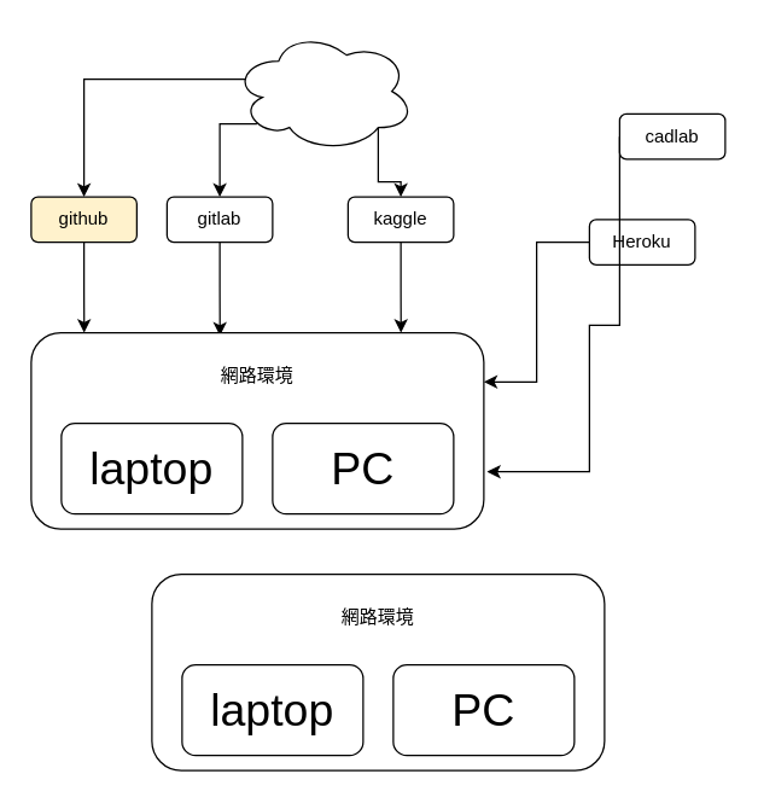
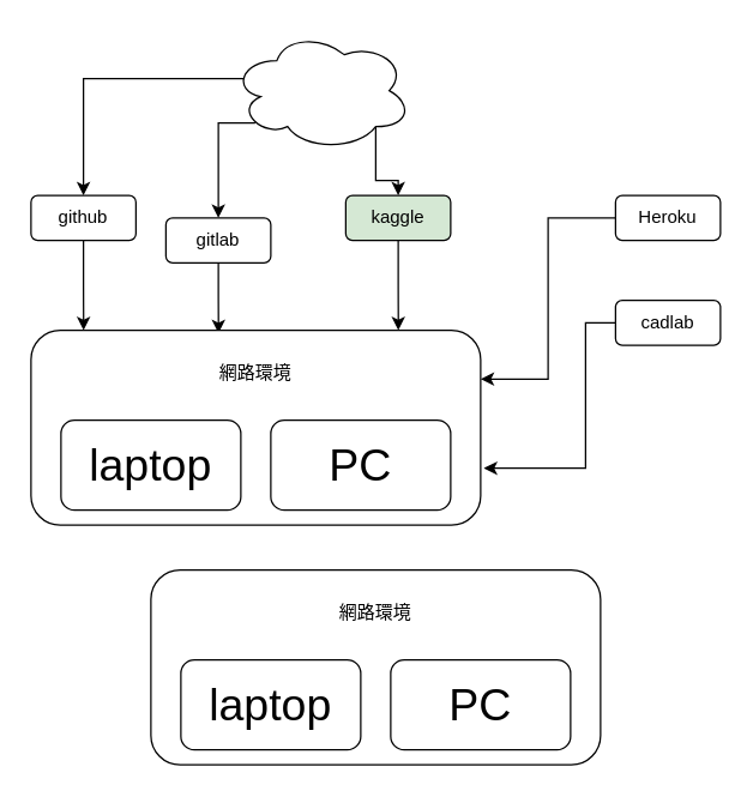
  <mxCell id="0" />
  <mxCell id="1" parent="0" />
  <mxCell id="2" style="edgeStyle=orthogonalEdgeStyle;rounded=0;orthogonalLoop=1;jettySize=auto;html=1;exitX=0.07;exitY=0.4;exitDx=0;exitDy=0;exitPerimeter=0;entryX=0.5;entryY=0;entryDx=0;entryDy=0;" edge="1" parent="1" source="5" target="7"><mxGeometry relative="1" as="geometry"><mxPoint x="50" y="52" as="targetPoint" /></mxGeometry></mxCell>
  <mxCell id="3" style="edgeStyle=orthogonalEdgeStyle;rounded=0;orthogonalLoop=1;jettySize=auto;html=1;exitX=0.13;exitY=0.77;exitDx=0;exitDy=0;exitPerimeter=0;entryX=0.5;entryY=0;entryDx=0;entryDy=0;" edge="1" parent="1" source="5" target="9"><mxGeometry relative="1" as="geometry"><Array as="points"><mxPoint x="145" y="82" /></Array></mxGeometry></mxCell>
  <mxCell id="4" style="edgeStyle=orthogonalEdgeStyle;rounded=0;orthogonalLoop=1;jettySize=auto;html=1;exitX=0.8;exitY=0.8;exitDx=0;exitDy=0;exitPerimeter=0;entryX=0.5;entryY=0;entryDx=0;entryDy=0;" edge="1" parent="1" source="5" target="11"><mxGeometry relative="1" as="geometry" /></mxCell>
  <mxCell id="5" value="" style="ellipse;shape=cloud;whiteSpace=wrap;html=1;" vertex="1" parent="1"><mxGeometry x="154" y="20" width="120" height="80" as="geometry" /></mxCell>
  <mxCell id="6" style="edgeStyle=orthogonalEdgeStyle;rounded=0;orthogonalLoop=1;jettySize=auto;html=1;exitX=0.5;exitY=1;exitDx=0;exitDy=0;entryX=0.117;entryY=0;entryDx=0;entryDy=0;entryPerimeter=0;" edge="1" parent="1" source="7" target="16"><mxGeometry relative="1" as="geometry" /></mxCell>
- <mxCell id="7" value="github" style="rounded=1;whiteSpace=wrap;html=1;fillColor=#fff2cc;" vertex="1" parent="1"><mxGeometry x="20" y="130" width="70" height="30" as="geometry" /></mxCell>
+ <mxCell id="7" value="github" style="rounded=1;whiteSpace=wrap;html=1;" vertex="1" parent="1"><mxGeometry x="20" y="130" width="70" height="30" as="geometry" /></mxCell>
  <mxCell id="8" style="edgeStyle=orthogonalEdgeStyle;rounded=0;orthogonalLoop=1;jettySize=auto;html=1;exitX=0.5;exitY=1;exitDx=0;exitDy=0;entryX=0.417;entryY=0.015;entryDx=0;entryDy=0;entryPerimeter=0;" edge="1" parent="1" source="9" target="16"><mxGeometry relative="1" as="geometry" /></mxCell>
- <mxCell id="9" value="gitlab" style="rounded=1;whiteSpace=wrap;html=1;" vertex="1" parent="1"><mxGeometry x="110" y="130" width="70" height="30" as="geometry" /></mxCell>
+ <mxCell id="9" value="gitlab" style="rounded=1;whiteSpace=wrap;html=1;" vertex="1" parent="1"><mxGeometry x="110" y="145" width="70" height="30" as="geometry" /></mxCell>
  <mxCell id="10" style="edgeStyle=orthogonalEdgeStyle;rounded=0;orthogonalLoop=1;jettySize=auto;html=1;exitX=0.5;exitY=1;exitDx=0;exitDy=0;entryX=0.817;entryY=0;entryDx=0;entryDy=0;entryPerimeter=0;" edge="1" parent="1" source="11" target="16"><mxGeometry relative="1" as="geometry" /></mxCell>
- <mxCell id="11" value="kaggle" style="rounded=1;whiteSpace=wrap;html=1;" vertex="1" parent="1"><mxGeometry x="230" y="130" width="70" height="30" as="geometry" /></mxCell>
+ <mxCell id="11" value="kaggle" style="rounded=1;whiteSpace=wrap;html=1;fillColor=#d5e8d4;" vertex="1" parent="1"><mxGeometry x="230" y="130" width="70" height="30" as="geometry" /></mxCell>
  <mxCell id="12" style="edgeStyle=orthogonalEdgeStyle;rounded=0;orthogonalLoop=1;jettySize=auto;html=1;exitX=0;exitY=0.5;exitDx=0;exitDy=0;entryX=1;entryY=0.25;entryDx=0;entryDy=0;" edge="1" parent="1" source="13" target="16"><mxGeometry relative="1" as="geometry"><mxPoint x="350" y="260" as="targetPoint" /></mxGeometry></mxCell>
- <mxCell id="13" value="Heroku" style="rounded=1;whiteSpace=wrap;html=1;" vertex="1" parent="1"><mxGeometry x="390" y="145" width="70" height="30" as="geometry" /></mxCell>
+ <mxCell id="13" value="Heroku" style="rounded=1;whiteSpace=wrap;html=1;" vertex="1" parent="1"><mxGeometry x="410" y="130" width="70" height="30" as="geometry" /></mxCell>
  <mxCell id="14" style="edgeStyle=orthogonalEdgeStyle;rounded=0;orthogonalLoop=1;jettySize=auto;html=1;exitX=0;exitY=0.5;exitDx=0;exitDy=0;entryX=1.007;entryY=0.708;entryDx=0;entryDy=0;entryPerimeter=0;" edge="1" parent="1" source="15" target="16"><mxGeometry relative="1" as="geometry"><mxPoint x="390" y="330" as="targetPoint" /><Array as="points"><mxPoint x="390" y="215" /><mxPoint x="390" y="312" /></Array></mxGeometry></mxCell>
- <mxCell id="15" value="cadlab" style="rounded=1;whiteSpace=wrap;html=1;" vertex="1" parent="1"><mxGeometry x="410" y="75" width="70" height="30" as="geometry" /></mxCell>
+ <mxCell id="15" value="cadlab" style="rounded=1;whiteSpace=wrap;html=1;" vertex="1" parent="1"><mxGeometry x="410" y="200" width="70" height="30" as="geometry" /></mxCell>
  <mxCell id="16" value="網路環境&lt;br&gt;&lt;br&gt;&lt;br&gt;&lt;br&gt;&lt;br&gt;&lt;br&gt;" style="rounded=1;whiteSpace=wrap;html=1;" vertex="1" parent="1"><mxGeometry x="20" y="220" width="300" height="130" as="geometry" /></mxCell>
  <mxCell id="17" value="&lt;font style=&quot;font-size: 30px ; background-color: rgb(255 , 255 , 255)&quot;&gt;laptop&lt;/font&gt;" style="rounded=1;whiteSpace=wrap;html=1;" vertex="1" parent="1"><mxGeometry x="40" y="280" width="120" height="60" as="geometry" /></mxCell>
  <mxCell id="18" value="&lt;font style=&quot;font-size: 30px ; background-color: rgb(255 , 255 , 255)&quot;&gt;PC&lt;/font&gt;" style="rounded=1;whiteSpace=wrap;html=1;" vertex="1" parent="1"><mxGeometry x="180" y="280" width="120" height="60" as="geometry" /></mxCell>
  <mxCell id="19" value="網路環境&lt;br&gt;&lt;br&gt;&lt;br&gt;&lt;br&gt;&lt;br&gt;&lt;br&gt;" style="rounded=1;whiteSpace=wrap;html=1;" vertex="1" parent="1"><mxGeometry x="100" y="380" width="300" height="130" as="geometry" /></mxCell>
  <mxCell id="20" value="&lt;font style=&quot;font-size: 30px ; background-color: rgb(255 , 255 , 255)&quot;&gt;laptop&lt;/font&gt;" style="rounded=1;whiteSpace=wrap;html=1;" vertex="1" parent="1"><mxGeometry x="120" y="440" width="120" height="60" as="geometry" /></mxCell>
  <mxCell id="21" value="&lt;font style=&quot;font-size: 30px ; background-color: rgb(255 , 255 , 255)&quot;&gt;PC&lt;/font&gt;" style="rounded=1;whiteSpace=wrap;html=1;" vertex="1" parent="1"><mxGeometry x="260" y="440" width="120" height="60" as="geometry" /></mxCell>
